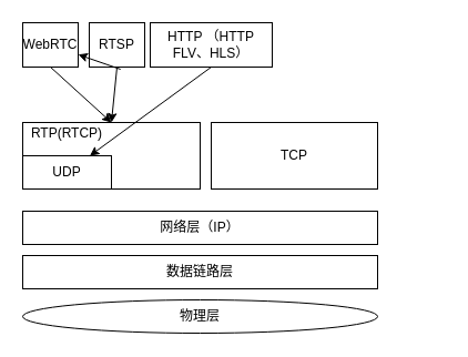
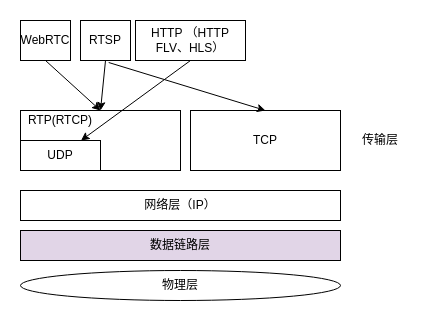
  <mxCell id="0" />
  <mxCell id="1" parent="0" />
  <mxCell id="2" value="物理层" style="ellipse;whiteSpace=wrap;html=1;" parent="1" vertex="1"><mxGeometry x="20" y="270" width="320" height="30" as="geometry" /></mxCell>
- <mxCell id="3" value="数据链路层" style="rounded=0;whiteSpace=wrap;html=1;" parent="1" vertex="1"><mxGeometry x="20" y="230" width="320" height="30" as="geometry" /></mxCell>
+ <mxCell id="3" value="数据链路层" style="rounded=0;whiteSpace=wrap;html=1;fillColor=#e1d5e7;" parent="1" vertex="1"><mxGeometry x="20" y="230" width="320" height="30" as="geometry" /></mxCell>
  <mxCell id="4" value="网络层（IP）" style="rounded=0;whiteSpace=wrap;html=1;" parent="1" vertex="1"><mxGeometry x="20" y="190" width="320" height="30" as="geometry" /></mxCell>
  <mxCell id="5" value="" style="rounded=0;whiteSpace=wrap;html=1;" parent="1" vertex="1"><mxGeometry x="20" y="110" width="160" height="60" as="geometry" /></mxCell>
  <mxCell id="6" value="TCP&lt;br&gt;" style="rounded=0;whiteSpace=wrap;html=1;" parent="1" vertex="1"><mxGeometry x="190" y="110" width="150" height="60" as="geometry" /></mxCell>
  <mxCell id="7" value="UDP&lt;br&gt;" style="rounded=0;whiteSpace=wrap;html=1;" parent="1" vertex="1"><mxGeometry x="20" y="140" width="80" height="30" as="geometry" /></mxCell>
  <mxCell id="8" value="RTP(RTCP)" style="text;html=1;strokeColor=none;fillColor=none;align=center;verticalAlign=middle;whiteSpace=wrap;rounded=0;" parent="1" vertex="1"><mxGeometry x="40" y="110" width="40" height="20" as="geometry" /></mxCell>
  <mxCell id="9" value="RTSP" style="rounded=0;whiteSpace=wrap;html=1;" parent="1" vertex="1"><mxGeometry x="80" y="20" width="50" height="40" as="geometry" /></mxCell>
+ <mxCell id="10" value="传输层&lt;br&gt;" style="text;html=1;strokeColor=none;fillColor=none;align=center;verticalAlign=middle;whiteSpace=wrap;rounded=0;" parent="1" vertex="1"><mxGeometry x="360" y="130" width="40" height="20" as="geometry" /></mxCell>
  <mxCell id="11" value="HTTP （HTTP FLV、HLS）" style="rounded=0;whiteSpace=wrap;html=1;" parent="1" vertex="1"><mxGeometry x="135" y="20" width="110" height="40" as="geometry" /></mxCell>
  <mxCell id="12" value="" style="endArrow=classic;html=1;exitX=0.5;exitY=1;exitDx=0;exitDy=0;entryX=0.5;entryY=0;entryDx=0;entryDy=0;" parent="1" source="9" target="5" edge="1"><mxGeometry width="50" height="50" relative="1" as="geometry"><mxPoint x="-30" y="110" as="sourcePoint" /><mxPoint x="20" y="60" as="targetPoint" /></mxGeometry></mxCell>
- <mxCell id="13" value="" style="endArrow=classic;html=1;exitX=0.564;exitY=1.05;exitDx=0;exitDy=0;exitPerimeter=0;" parent="1" source="9" target="15" edge="1"><mxGeometry width="50" height="50" relative="1" as="geometry"><mxPoint x="-40" y="140" as="sourcePoint" /><mxPoint x="10" y="90" as="targetPoint" /></mxGeometry></mxCell>
+ <mxCell id="13" value="" style="endArrow=classic;html=1;exitX=0.564;exitY=1.05;exitDx=0;exitDy=0;exitPerimeter=0;entryX=0.5;entryY=0;entryDx=0;entryDy=0;" parent="1" source="9" target="6" edge="1"><mxGeometry width="50" height="50" relative="1" as="geometry"><mxPoint x="-40" y="140" as="sourcePoint" /><mxPoint x="10" y="90" as="targetPoint" /></mxGeometry></mxCell>
  <mxCell id="14" value="" style="endArrow=classic;html=1;exitX=0.5;exitY=1;exitDx=0;exitDy=0;" parent="1" source="11" target="7" edge="1"><mxGeometry width="50" height="50" relative="1" as="geometry"><mxPoint x="-70" y="170" as="sourcePoint" /><mxPoint x="-20" y="120" as="targetPoint" /></mxGeometry></mxCell>
  <mxCell id="15" value="WebRTC" style="rounded=0;whiteSpace=wrap;html=1;" vertex="1" parent="1"><mxGeometry x="20" y="20" width="50" height="40" as="geometry" /></mxCell>
  <mxCell id="16" value="" style="endArrow=classic;html=1;exitX=0.5;exitY=1;exitDx=0;exitDy=0;" edge="1" parent="1" source="15"><mxGeometry width="50" height="50" relative="1" as="geometry"><mxPoint x="-80" y="120" as="sourcePoint" /><mxPoint x="100" y="110" as="targetPoint" /></mxGeometry></mxCell>
